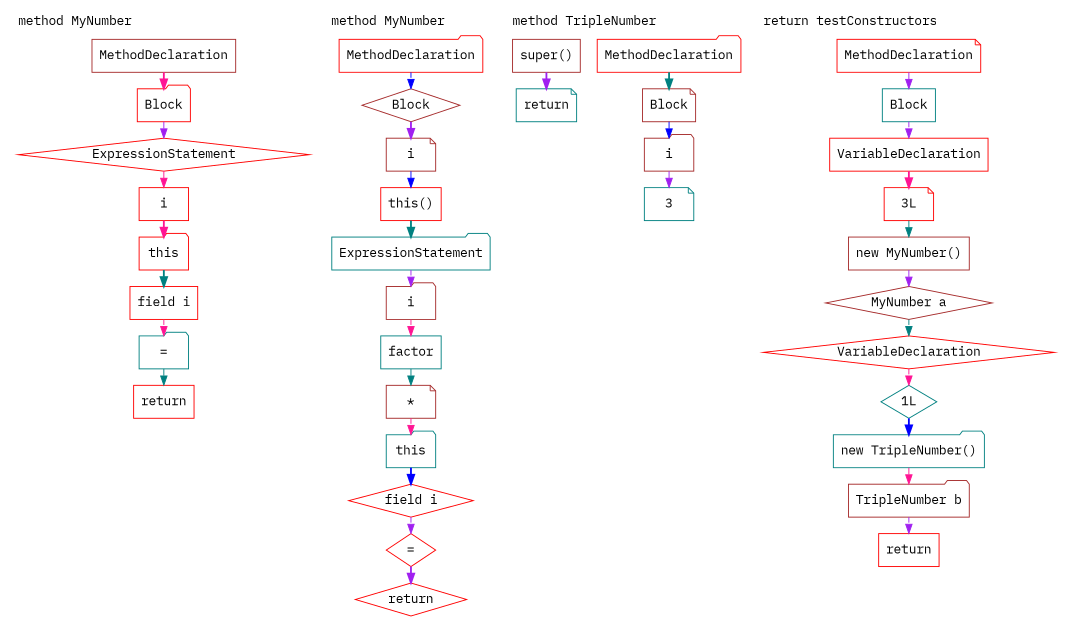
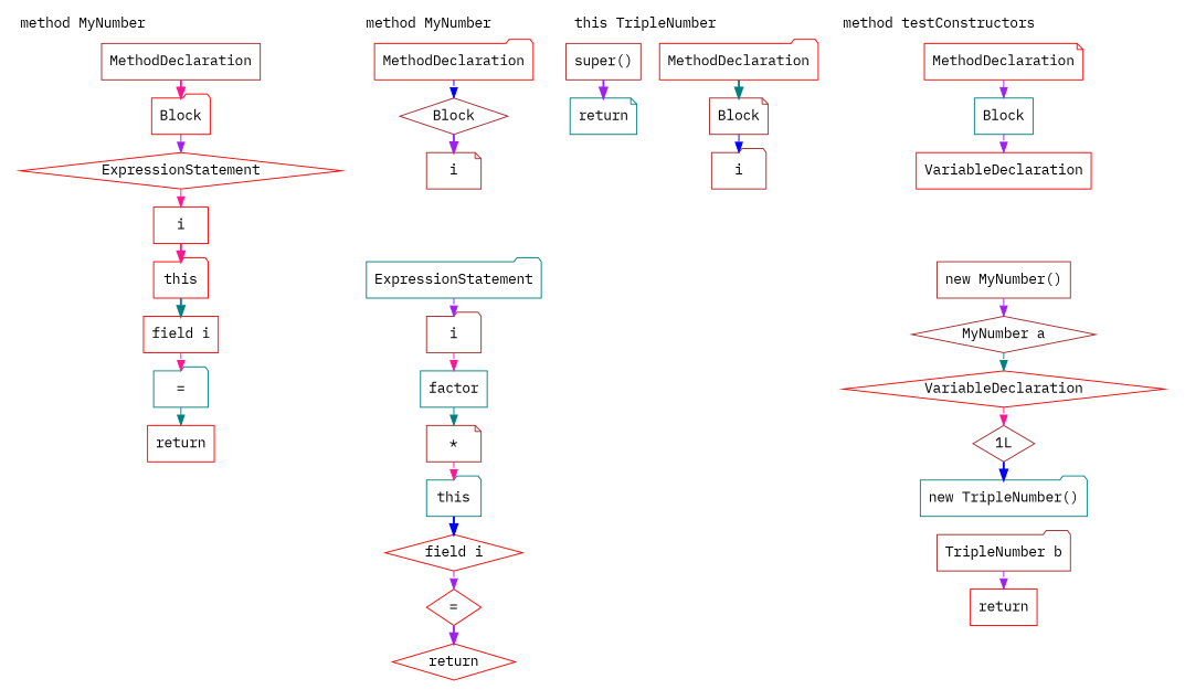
  digraph {
    compound=true
    fontname="IBM Plex Mono"
    node [color=red fillcolor=white fontname="IBM Plex Mono" shape=box style=filled]
    edge [color=purple fontname="IBM Plex Mono" style=bold]
    n1 [color=brown label=MethodDeclaration]
    n2 [label=Block shape=folder]
    n3 [label=ExpressionStatement shape=diamond]
    n4 [color=teal label="=" shape=folder]
    n5 [label="field i"]
    n6 [label=this shape=folder]
    n7 [label=i]
    n8 [label=return]
    n9 [label=MethodDeclaration shape=folder]
    n10 [color=brown label=Block shape=diamond]
-   n11 [label="this()"]
    n12 [color=brown label=i shape=note]
    n13 [color=teal label=ExpressionStatement shape=folder]
    n14 [label="=" shape=diamond]
    n15 [label="field i" shape=diamond]
    n16 [color=teal label=this shape=folder]
    n17 [color=brown label="*" shape=note]
    n18 [color=brown label=i shape=folder]
    n19 [color=teal label=factor]
    n20 [label=return shape=diamond]
    n21 [label=MethodDeclaration shape=folder]
    n22 [color=brown label=Block shape=note]
    n23 [color=brown label="super()"]
    n24 [color=brown label=i shape=folder]
-   n25 [color=teal label=3 shape=note]
    n26 [color=teal label=return shape=note]
    n27 [label=MethodDeclaration shape=note]
    n28 [color=teal label=Block]
    n29 [label=VariableDeclaration]
    n30 [color=brown label="MyNumber a" shape=diamond]
    n31 [color=brown label="new MyNumber()"]
-   n32 [label="3L" shape=note]
    n33 [label=VariableDeclaration shape=diamond]
    n34 [color=brown label="TripleNumber b" shape=folder]
    n35 [color=teal label="new TripleNumber()" shape=folder]
-   n36 [color=teal label="1L" shape=diamond]
+   n36 [color=brown label="1L" shape=diamond]
    n37 [label=return]
    subgraph cluster_1 {
      label="method MyNumber"
      labeljust=l
      pencolor=transparent
      ranksep=0.5
      n1
      n2
      n3
      n4
      n5
      n6
      n7
      n8
    }
    subgraph cluster_2 {
      label="method MyNumber"
      labeljust=l
      pencolor=transparent
      ranksep=0.5
      n9
      n10
-     n11
      n12
      n13
      n14
      n15
      n16
      n17
      n18
      n19
      n20
    }
    subgraph cluster_3 {
-     label="method TripleNumber"
+     label="this TripleNumber"
      labeljust=l
      pencolor=transparent
      ranksep=0.5
      n21
      n22
      n23
      n24
-     n25
      n26
    }
    subgraph cluster_4 {
-     label="return testConstructors"
+     label="method testConstructors"
      labeljust=l
      pencolor=transparent
      ranksep=0.5
      n27
      n28
      n29
      n30
      n31
-     n32
      n33
      n34
      n35
      n36
      n37
    }
    n1 -> n2 [color=deeppink]
    n2 -> n3 [style=solid]
    n3 -> n7 [color=deeppink style=solid]
    n4 -> n8 [color=teal style=solid]
    n5 -> n4 [color=deeppink style=dashed]
    n6 -> n5 [color=teal]
    n7 -> n6 [color=deeppink]
    n9 -> n10 [color=blue style=dashed]
    n10 -> n12
-   n11 -> n13 [color=teal]
-   n12 -> n11 [color=blue style=solid]
    n13 -> n18 [style=dashed]
    n14 -> n20
    n15 -> n14 [style=dashed]
    n16 -> n15 [color=blue]
    n17 -> n16 [color=deeppink style=dashed]
    n18 -> n19 [color=deeppink style=dashed]
    n19 -> n17 [color=teal style=solid]
    n21 -> n22 [color=teal]
    n22 -> n24 [color=blue style=solid]
    n23 -> n26
-   n24 -> n25 [style=solid]
    n27 -> n28 [style=solid]
    n28 -> n29 [style=dashed]
-   n29 -> n32 [color=deeppink]
    n30 -> n33 [color=teal style=dashed]
    n31 -> n30 [style=solid]
-   n32 -> n31 [color=teal style=solid]
    n33 -> n36 [color=deeppink style=dashed]
    n34 -> n37 [style=dashed]
-   n35 -> n34 [color=deeppink style=solid]
    n36 -> n35 [color=blue]
  }
